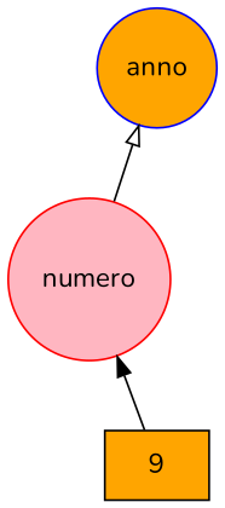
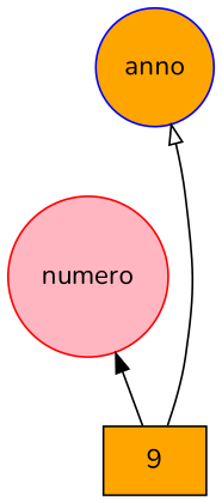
  digraph {
    fontname=Nunito
    rankdir=BT
    node [fillcolor=orange fontname=Nunito shape=circle style=filled]
    edge [fontname=Nunito]
    n1 [label=9 shape=box]
    n2 [color=red fillcolor=lightpink label=numero]
    n3 [color=blue label=anno]
    subgraph sub_1 {
      rank=source
      n1
    }
    subgraph sub_2 {
      rank=same
      n2
    }
    subgraph sub_3 {
      rank=same
      n3
    }
    subgraph sub_4 {
      rank=same
    }
    subgraph sub_5 {
      rank=same
    }
    n1 -> n2 [arrowhead=normal]
-   n2 -> n3 [arrowhead=onormal]
+   n1 -> n3 [arrowhead=onormal]
  }
